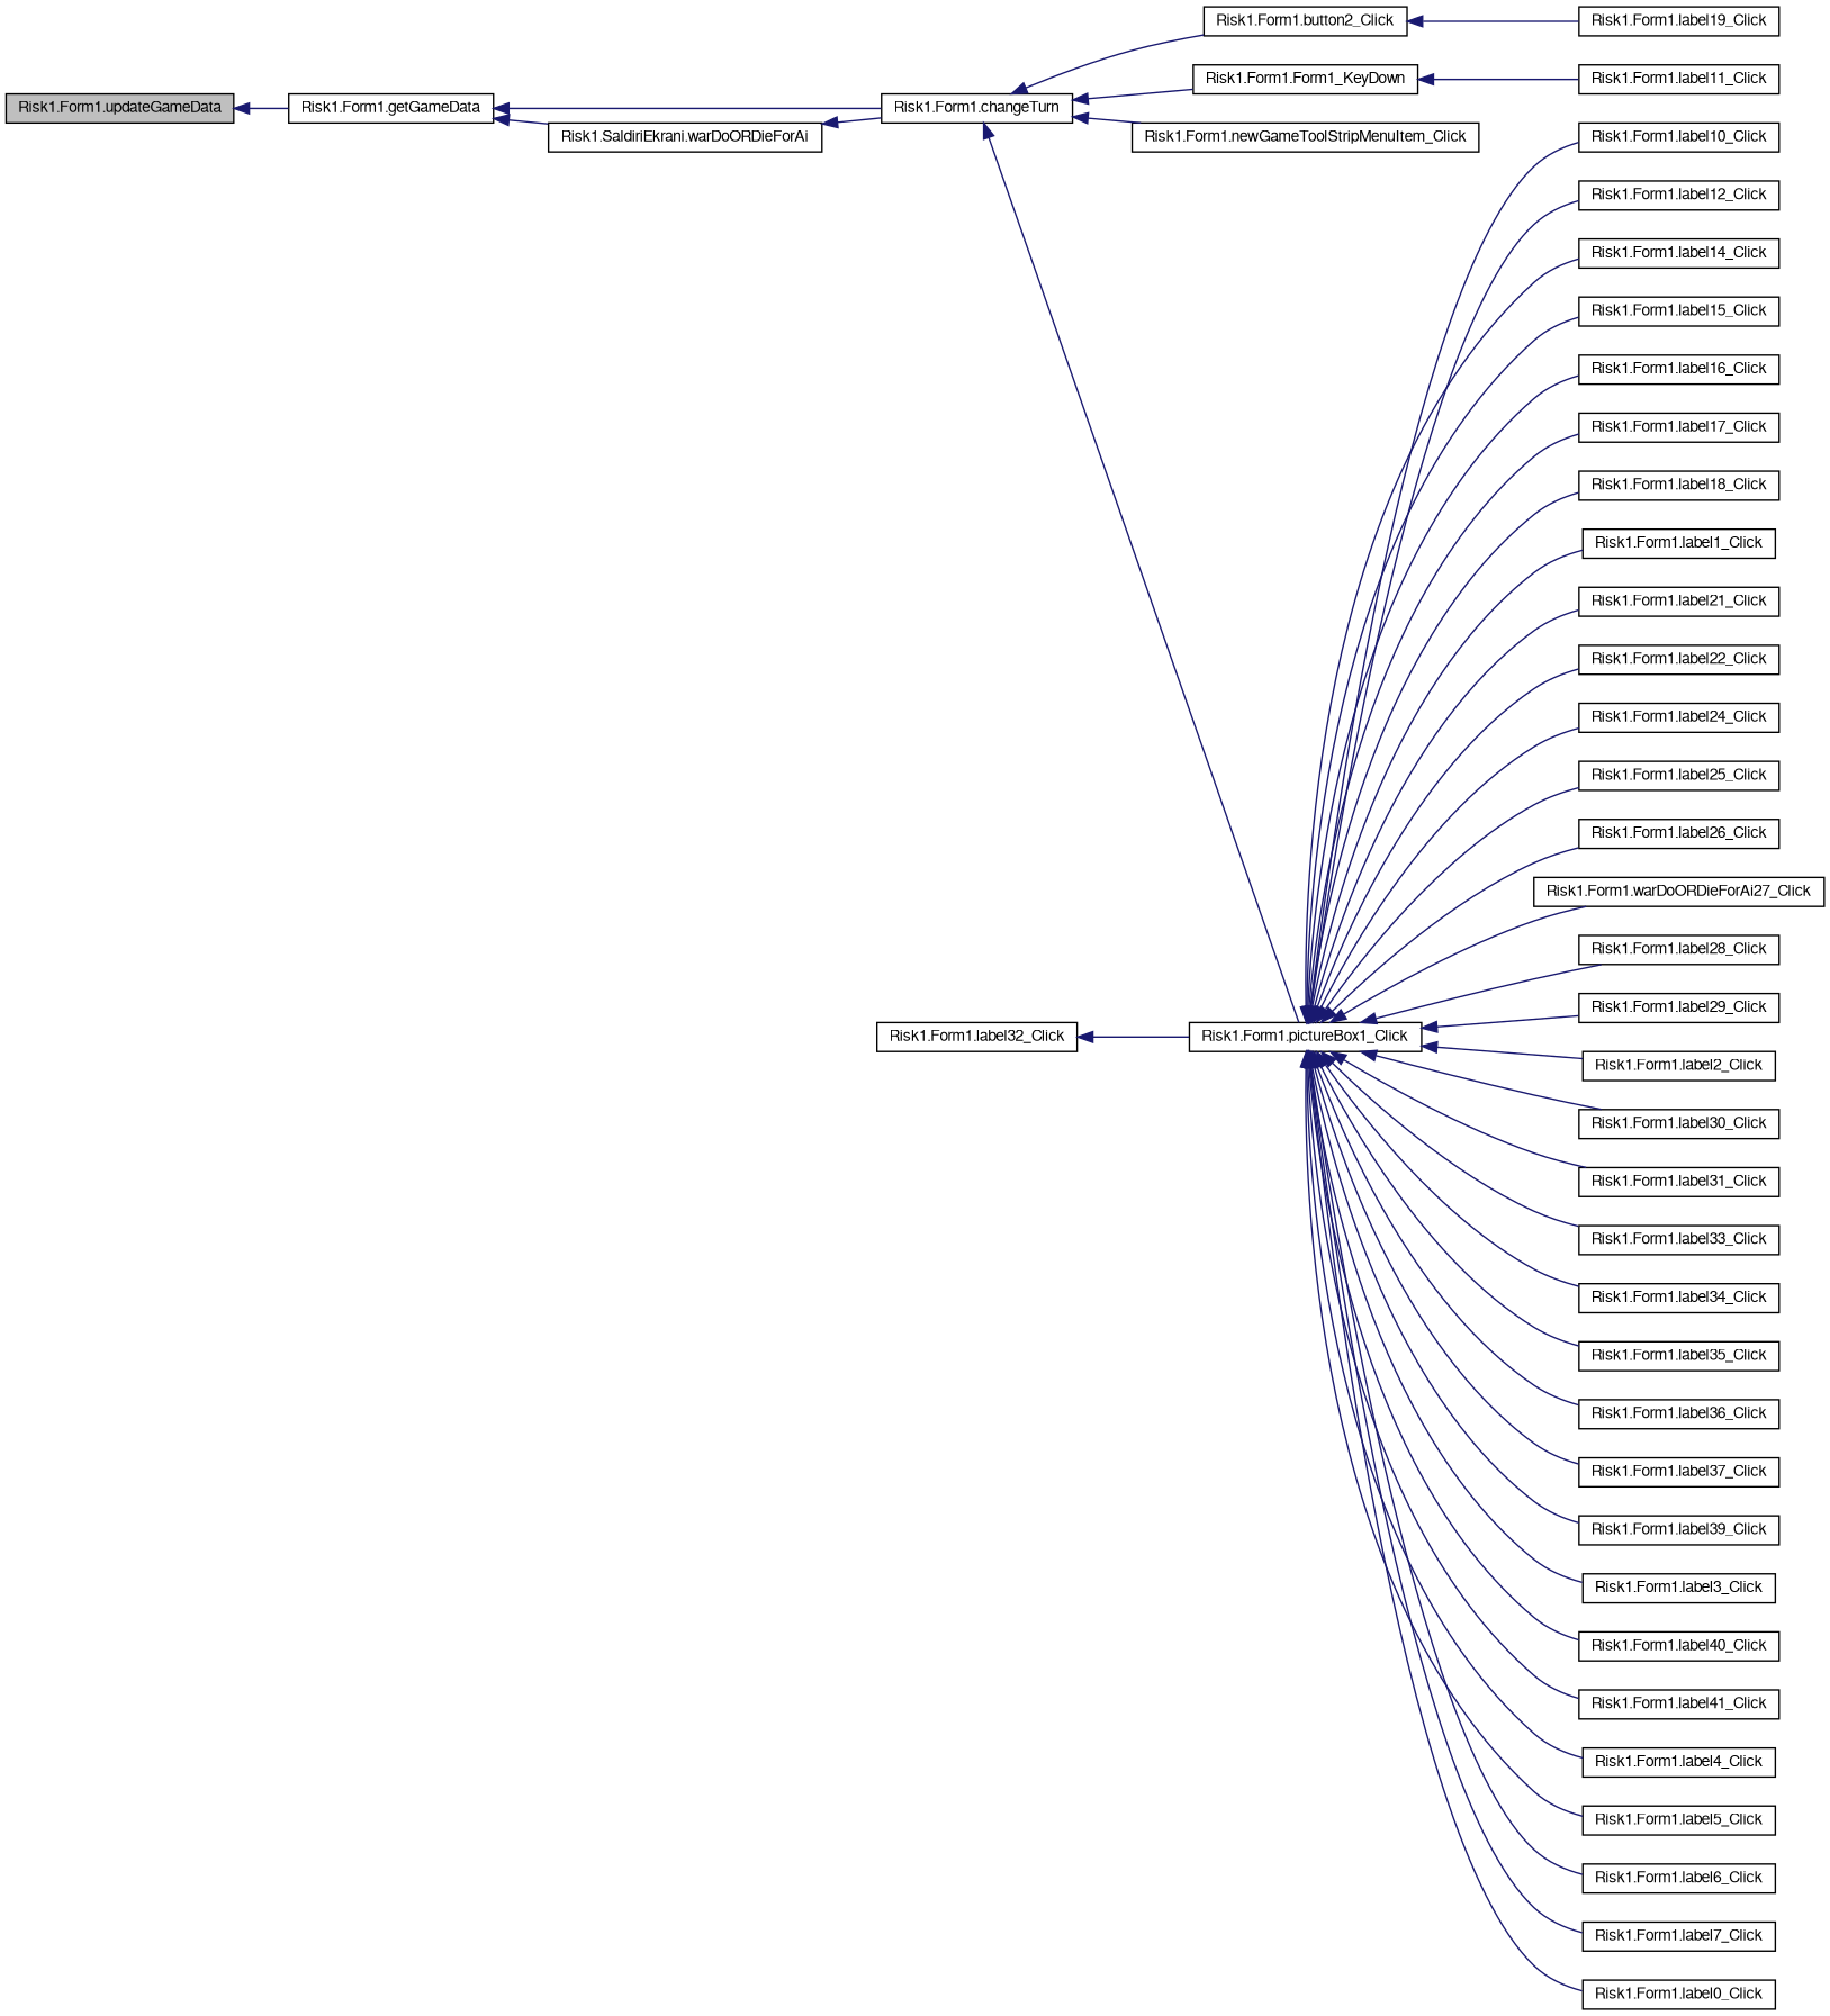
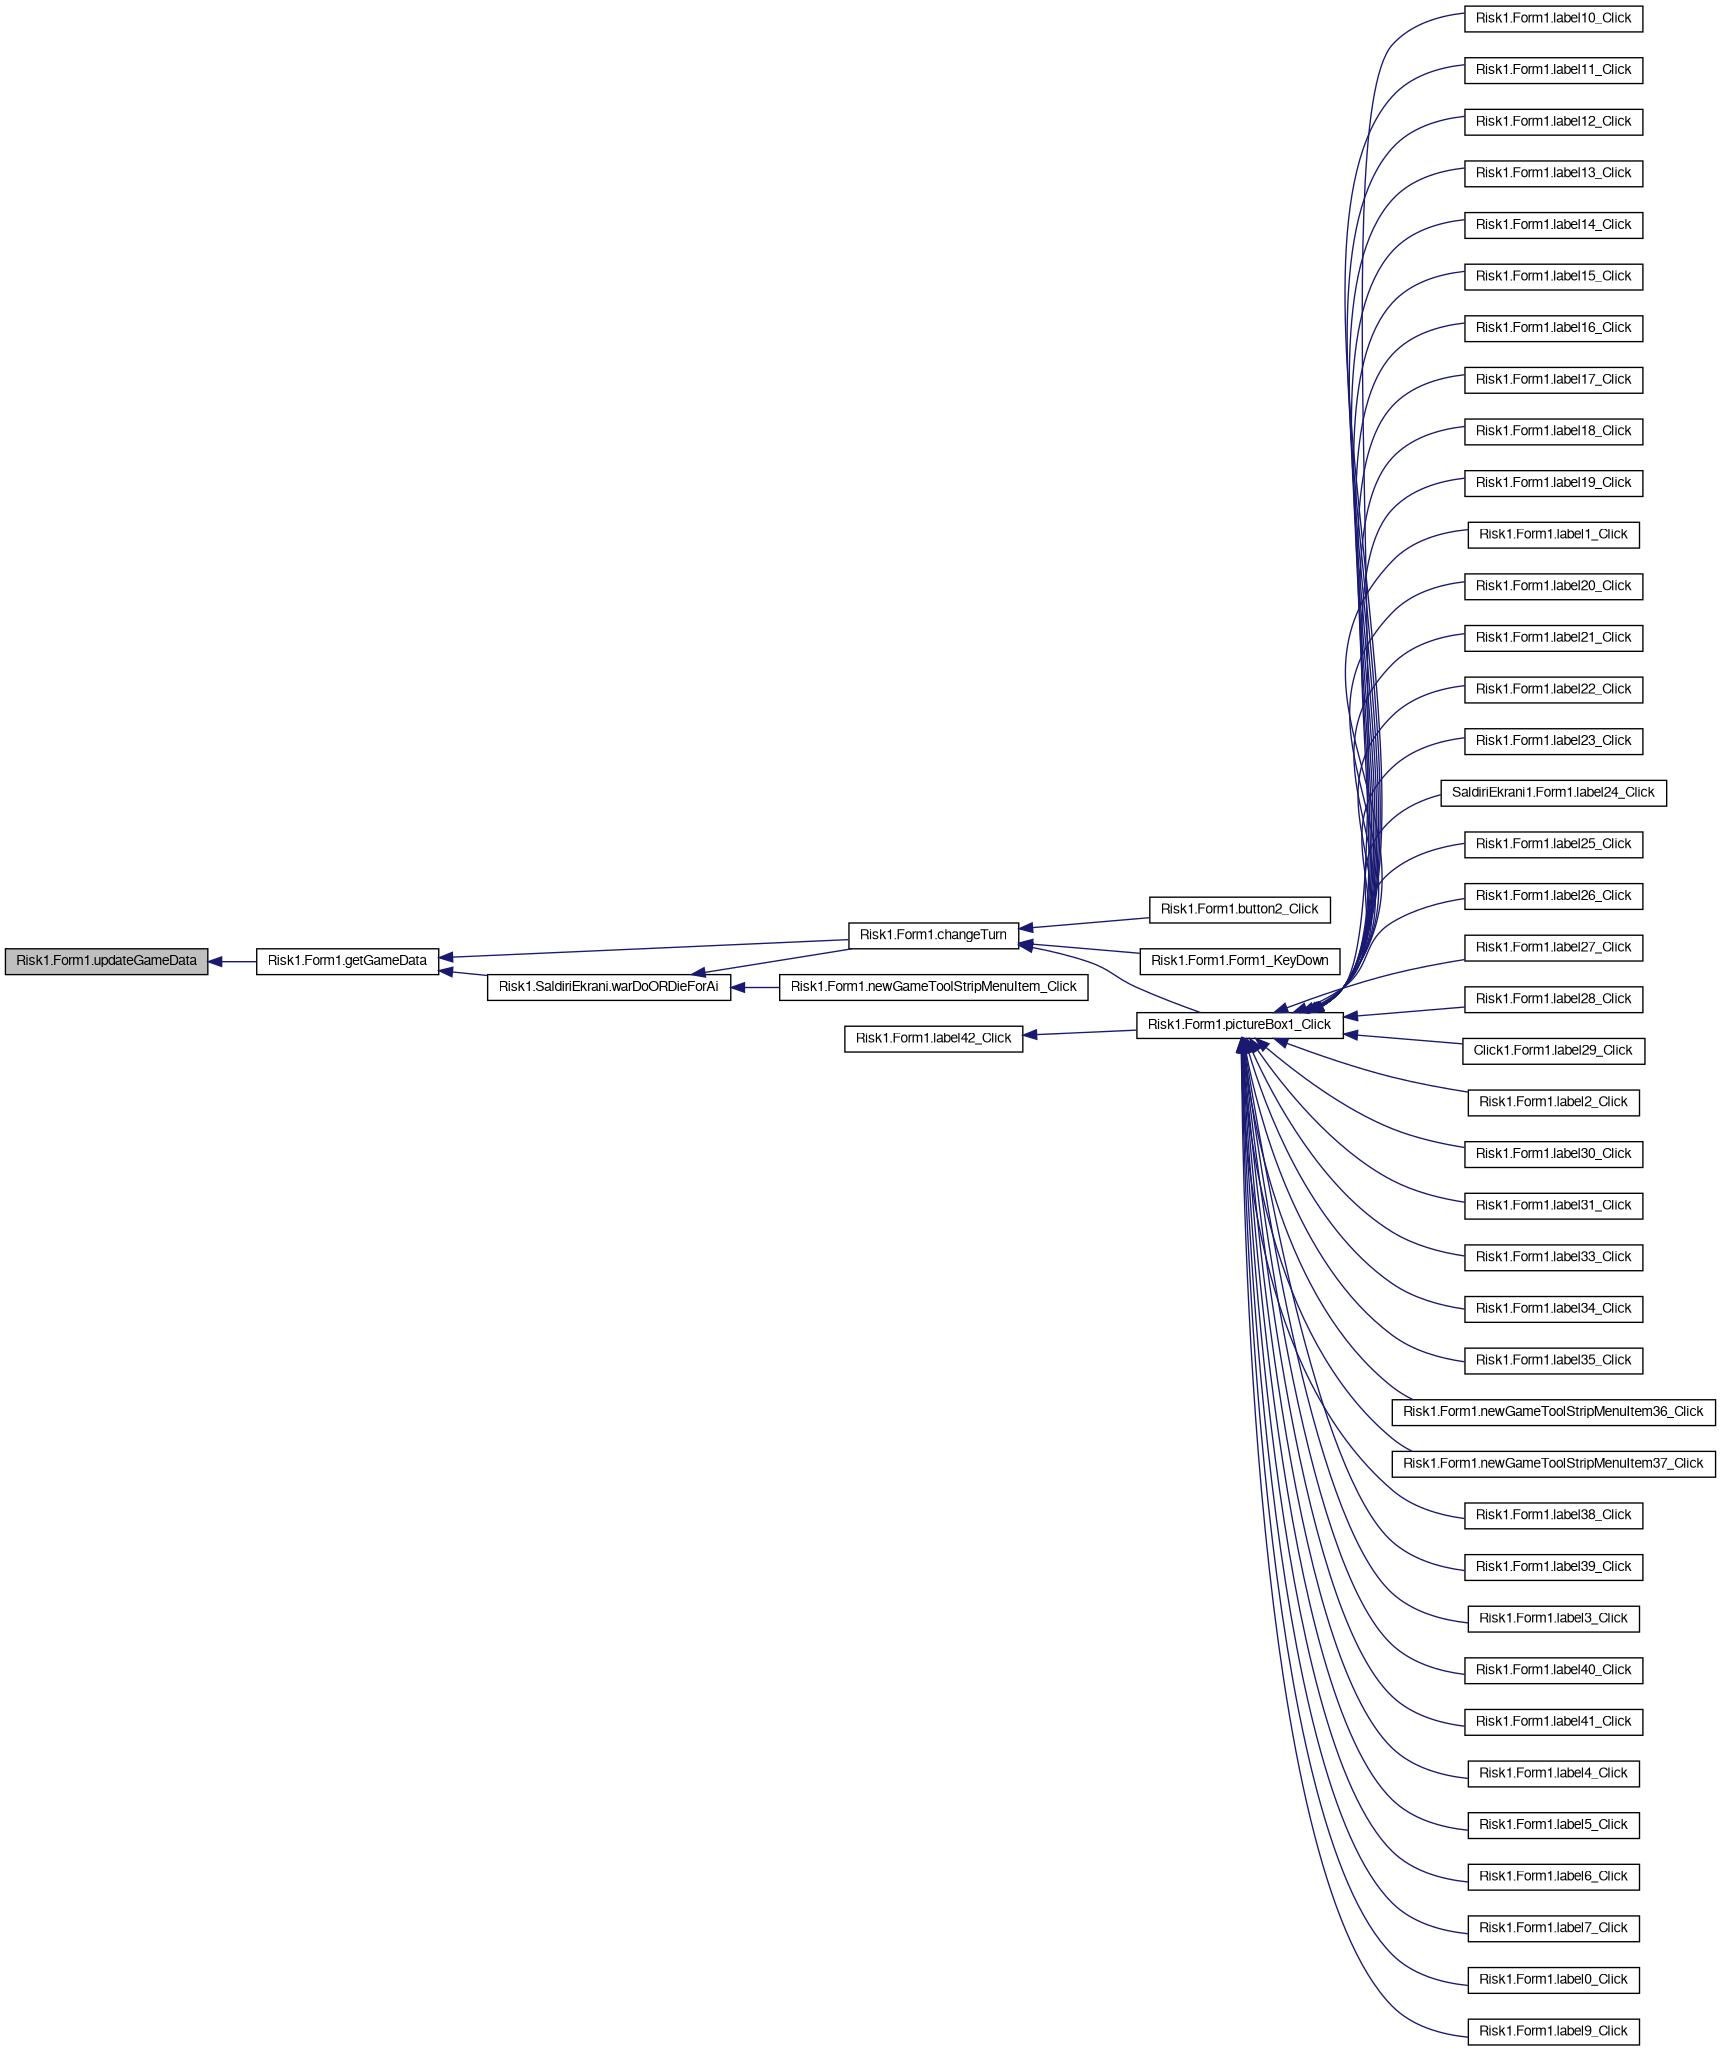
  digraph {
    rankdir=LR
    node [color=black fontname=FreeSans fontsize=10 shape=record]
    edge [color=midnightblue dir=back fontname=FreeSans fontsize=10 labelfontname=FreeSans labelfontsize=10 style=solid]
    n1 [fillcolor=grey75 fontcolor=black height=0.2 label="Risk1.Form1.updateGameData" style=filled width=0.4]
    n2 [height=0.2 label="Risk1.Form1.getGameData" width=0.4]
    n3 [height=0.2 label="Risk1.Form1.changeTurn" width=0.4]
    n4 [height=0.2 label="Risk1.SaldiriEkrani.warDoORDieForAi" width=0.4]
    n5 [height=0.2 label="Risk1.Form1.button2_Click" width=0.4]
    n6 [height=0.2 label="Risk1.Form1.Form1_KeyDown" width=0.4]
    n7 [height=0.2 label="Risk1.Form1.newGameToolStripMenuItem_Click" width=0.4]
    n8 [height=0.2 label="Risk1.Form1.pictureBox1_Click" width=0.4]
    n9 [height=0.2 label="Risk1.Form1.label10_Click" width=0.4]
    n10 [height=0.2 label="Risk1.Form1.label11_Click" width=0.4]
    n11 [height=0.2 label="Risk1.Form1.label12_Click" width=0.4]
+   n12 [height=0.2 label="Risk1.Form1.label13_Click" width=0.4]
    n13 [height=0.2 label="Risk1.Form1.label14_Click" width=0.4]
    n14 [height=0.2 label="Risk1.Form1.label15_Click" width=0.4]
    n15 [height=0.2 label="Risk1.Form1.label16_Click" width=0.4]
    n16 [height=0.2 label="Risk1.Form1.label17_Click" width=0.4]
    n17 [height=0.2 label="Risk1.Form1.label18_Click" width=0.4]
    n18 [height=0.2 label="Risk1.Form1.label19_Click" width=0.4]
    n19 [height=0.2 label="Risk1.Form1.label1_Click" width=0.4]
+   n20 [height=0.2 label="Risk1.Form1.label20_Click" width=0.4]
    n21 [height=0.2 label="Risk1.Form1.label21_Click" width=0.4]
    n22 [height=0.2 label="Risk1.Form1.label22_Click" width=0.4]
-   n24 [height=0.2 label="Risk1.Form1.label24_Click" width=0.4]
+   n23 [height=0.2 label="Risk1.Form1.label23_Click" width=0.4]
+   n24 [height=0.2 label="SaldiriEkrani1.Form1.label24_Click" width=0.4]
    n25 [height=0.2 label="Risk1.Form1.label25_Click" width=0.4]
    n26 [height=0.2 label="Risk1.Form1.label26_Click" width=0.4]
-   n27 [height=0.2 label="Risk1.Form1.warDoORDieForAi27_Click" width=0.4]
+   n27 [height=0.2 label="Risk1.Form1.label27_Click" width=0.4]
    n28 [height=0.2 label="Risk1.Form1.label28_Click" width=0.4]
-   n29 [height=0.2 label="Risk1.Form1.label29_Click" width=0.4]
+   n29 [height=0.2 label="Click1.Form1.label29_Click" width=0.4]
    n30 [height=0.2 label="Risk1.Form1.label2_Click" width=0.4]
    n31 [height=0.2 label="Risk1.Form1.label30_Click" width=0.4]
    n32 [height=0.2 label="Risk1.Form1.label31_Click" width=0.4]
    n33 [height=0.2 label="Risk1.Form1.label33_Click" width=0.4]
    n34 [height=0.2 label="Risk1.Form1.label34_Click" width=0.4]
    n35 [height=0.2 label="Risk1.Form1.label35_Click" width=0.4]
-   n36 [height=0.2 label="Risk1.Form1.label36_Click" width=0.4]
-   n37 [height=0.2 label="Risk1.Form1.label37_Click" width=0.4]
+   n36 [height=0.2 label="Risk1.Form1.newGameToolStripMenuItem36_Click" width=0.4]
+   n37 [height=0.2 label="Risk1.Form1.newGameToolStripMenuItem37_Click" width=0.4]
+   n38 [height=0.2 label="Risk1.Form1.label38_Click" width=0.4]
    n39 [height=0.2 label="Risk1.Form1.label39_Click" width=0.4]
    n40 [height=0.2 label="Risk1.Form1.label3_Click" width=0.4]
    n41 [height=0.2 label="Risk1.Form1.label40_Click" width=0.4]
    n42 [height=0.2 label="Risk1.Form1.label41_Click" width=0.4]
    n43 [height=0.2 label="Risk1.Form1.label4_Click" width=0.4]
    n44 [height=0.2 label="Risk1.Form1.label5_Click" width=0.4]
    n45 [height=0.2 label="Risk1.Form1.label6_Click" width=0.4]
    n46 [height=0.2 label="Risk1.Form1.label7_Click" width=0.4]
    n47 [height=0.2 label="Risk1.Form1.label0_Click" width=0.4]
-   n49 [height=0.2 label="Risk1.Form1.label32_Click" width=0.4]
+   n48 [height=0.2 label="Risk1.Form1.label9_Click" width=0.4]
+   n49 [height=0.2 label="Risk1.Form1.label42_Click" width=0.4]
    n1 -> n2
    n2 -> n3
    n2 -> n4
    n3 -> n5
    n3 -> n6
-   n3 -> n7
+   n4 -> n7
    n3 -> n8
    n4 -> n3
    n8 -> n9
-   n6 -> n10
+   n8 -> n10
    n8 -> n11
+   n8 -> n12
    n8 -> n13
    n8 -> n14
    n8 -> n15
    n8 -> n16
    n8 -> n17
-   n5 -> n18
+   n8 -> n18
    n8 -> n19
+   n8 -> n20
    n8 -> n21
    n8 -> n22
+   n8 -> n23
    n8 -> n24
    n8 -> n25
    n8 -> n26
    n8 -> n27
    n8 -> n28
    n8 -> n29
    n8 -> n30
    n8 -> n31
    n8 -> n32
    n8 -> n33
    n8 -> n34
    n8 -> n35
    n8 -> n36
    n8 -> n37
+   n8 -> n38
    n8 -> n39
    n8 -> n40
    n8 -> n41
    n8 -> n42
    n8 -> n43
    n8 -> n44
    n8 -> n45
    n8 -> n46
    n8 -> n47
+   n8 -> n48
    n49 -> n8
  }
